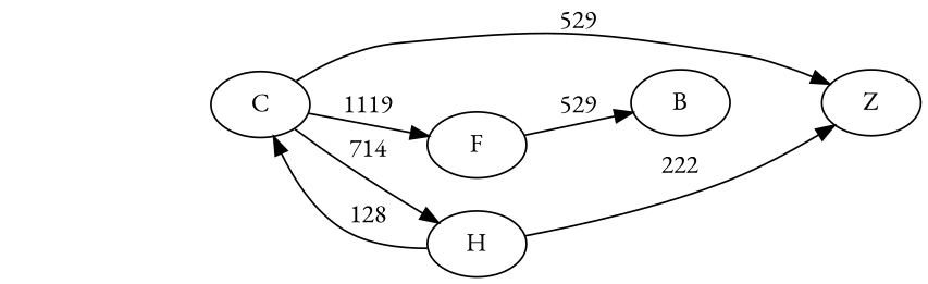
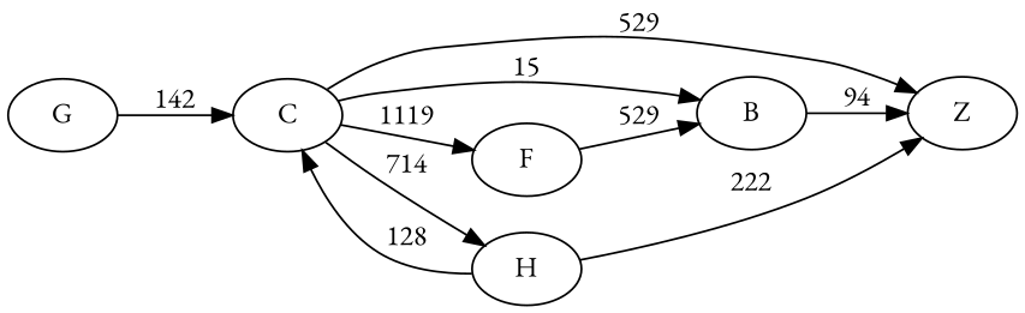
  digraph {
    fontname="EB Garamond"
    rankdir=LR
    node [fontname="EB Garamond"]
    edge [fontname="EB Garamond"]
    C
    Z
    B
    F
    H
+   G
    C -> Z [label=529]
+   C -> B [label=15]
    C -> F [label=1119]
    C -> H [label=714]
+   B -> Z [label=94]
    F -> B [label=529]
    H -> C [label=128]
    H -> Z [label=222]
+   G -> C [label=142]
  }
